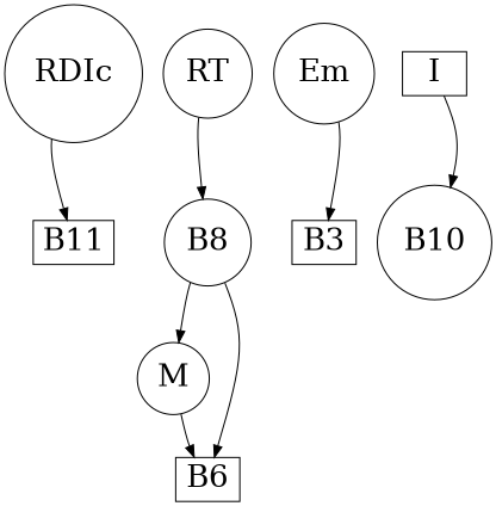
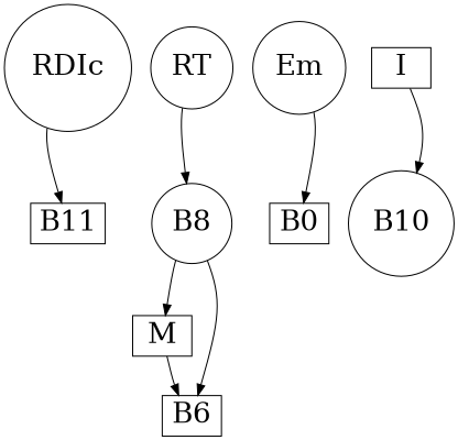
  strict digraph {
    remincross=true
    splines=curved
    node [fontsize=26 shape=circle]
    B11 [shape=box]
    RDIc
    RT
    B8
-   M
-   B3 [shape=box]
+   M [shape=box]
+   B3 [shape=box label=B0]
    Em
    I [shape=box]
    B10
    B6 [shape=box]
    RDIc -> B11
    RT -> B8
    B8 -> M
    M -> B6
    Em -> B3
    I -> B10
    B6 -> B8
  }
